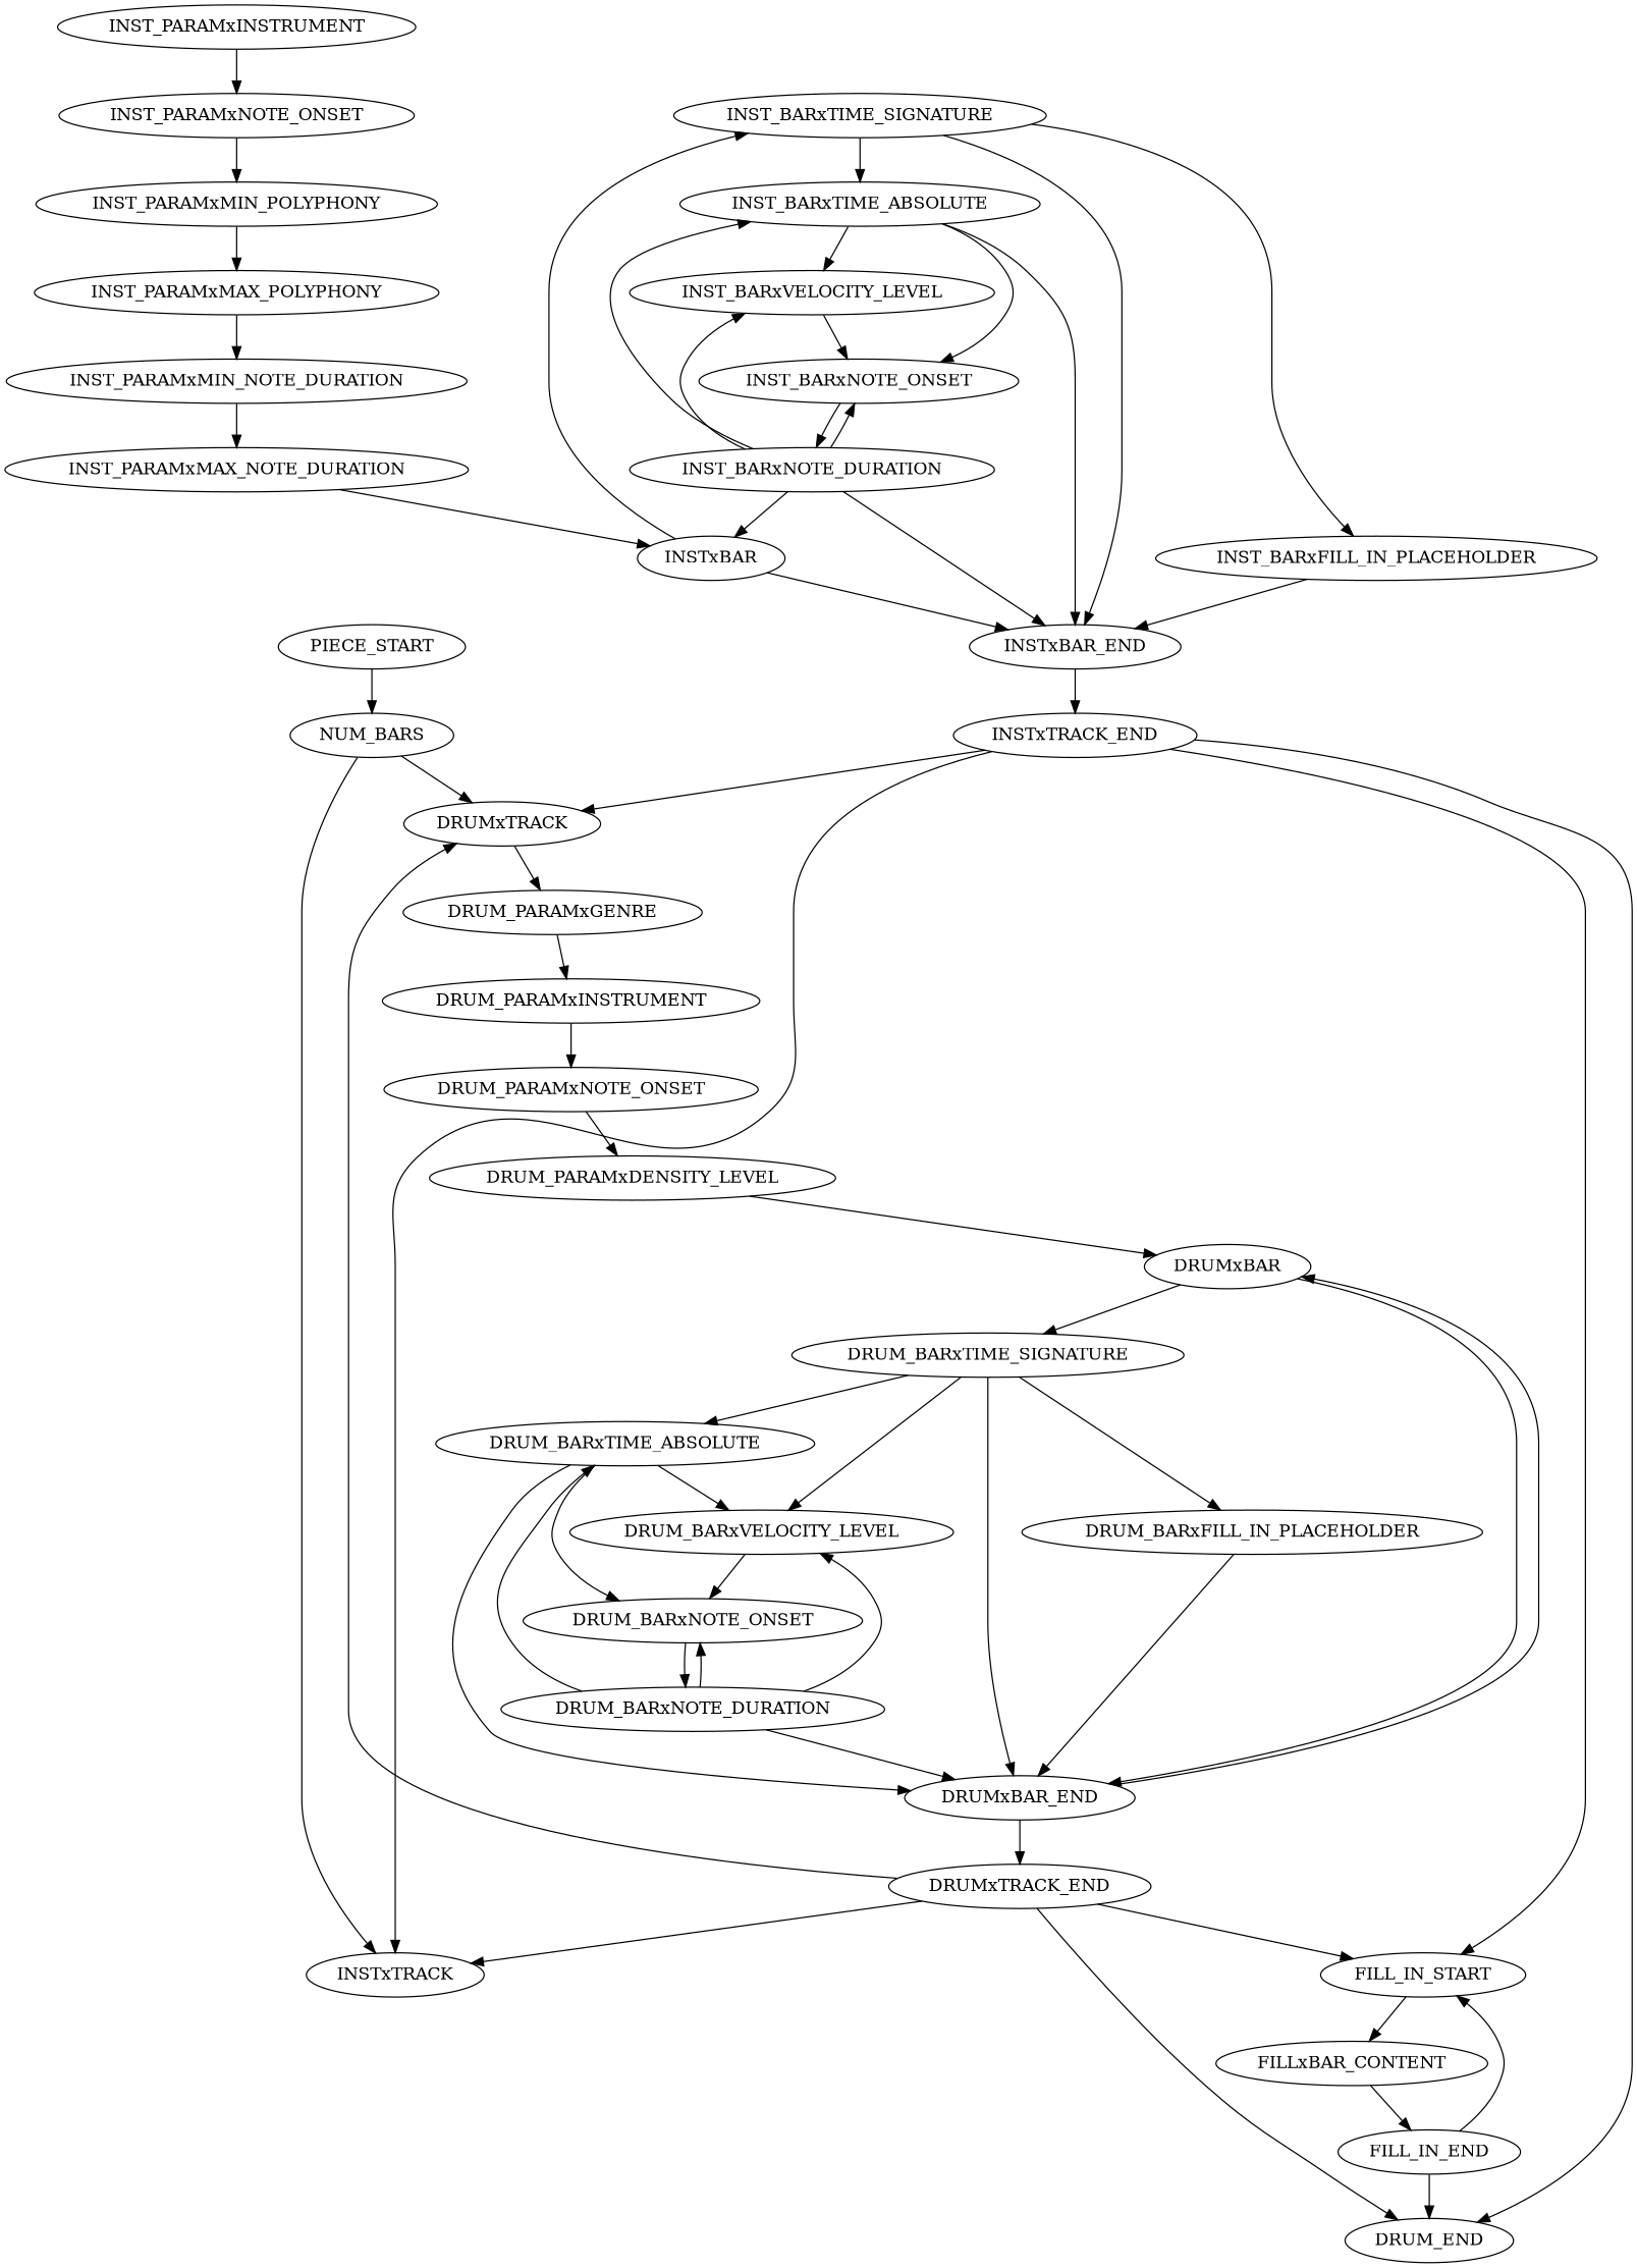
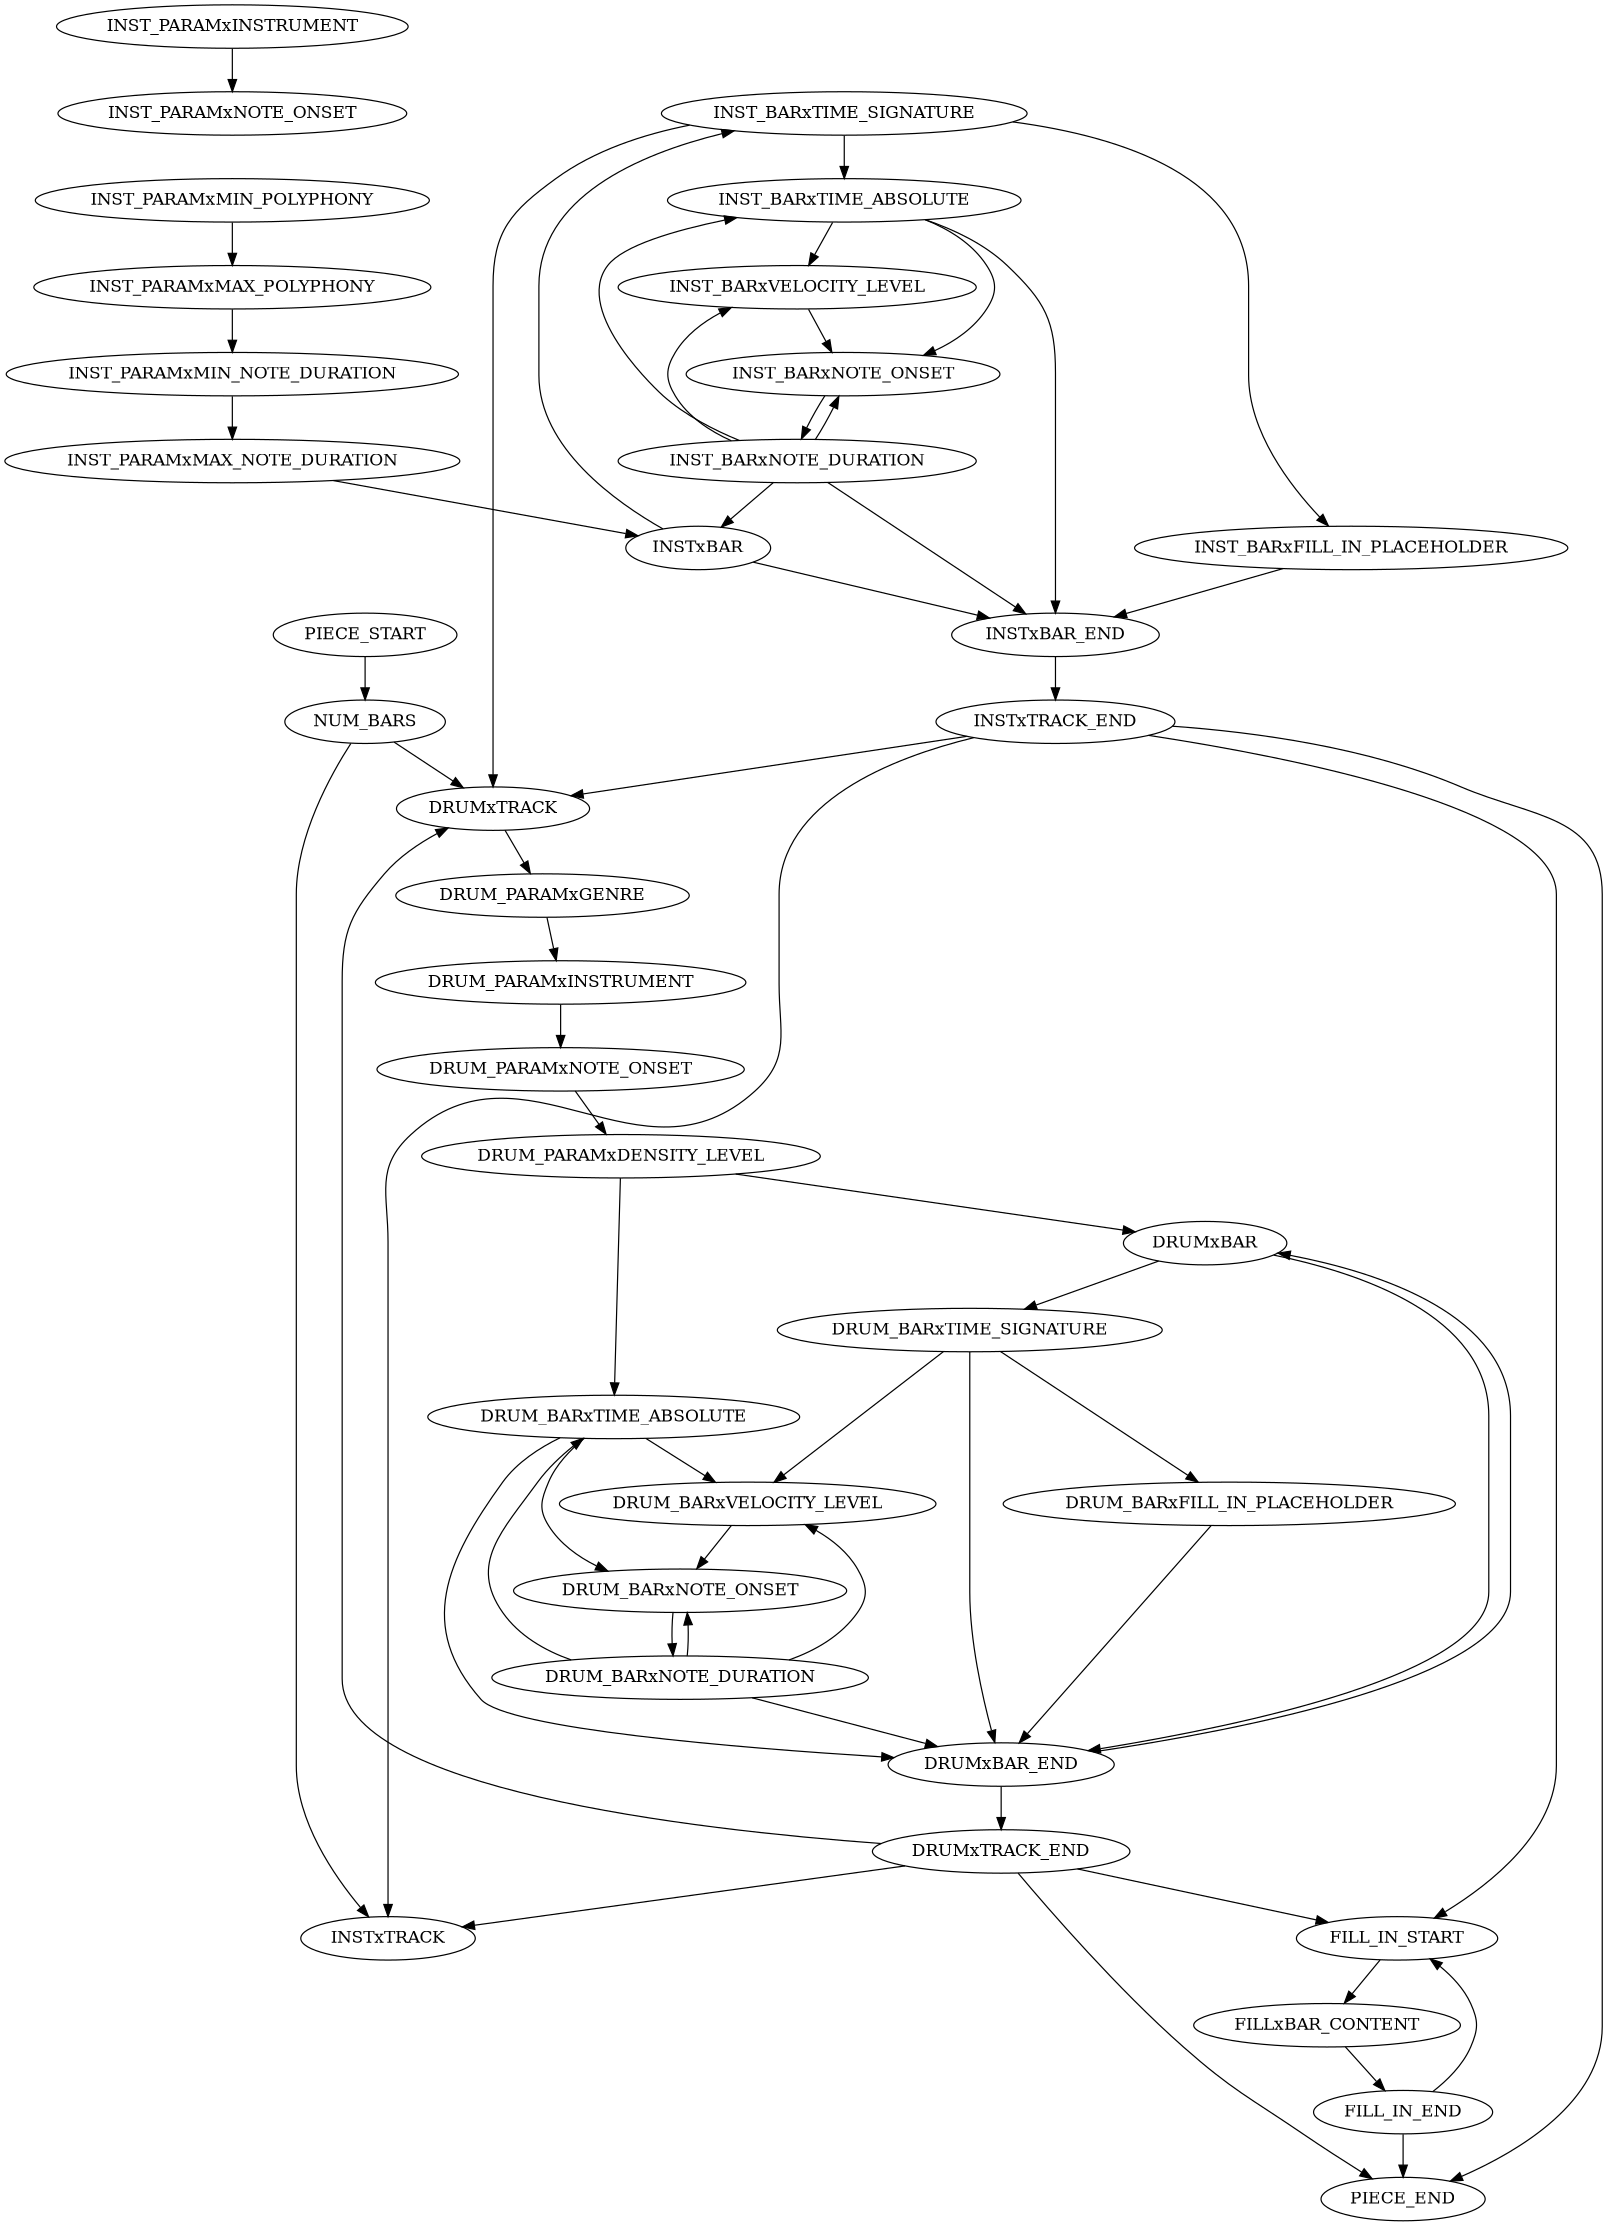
  digraph {
    PIECE_START
    NUM_BARS
    INSTxTRACK
    DRUMxTRACK
    DRUM_PARAMxGENRE
    INSTxBAR_END
    INSTxTRACK_END
    INSTxBAR
    INST_BARxTIME_SIGNATURE
-   PIECE_END [label=DRUM_END]
+   PIECE_END
    FILL_IN_START
    INST_BARxTIME_ABSOLUTE
    INST_BARxFILL_IN_PLACEHOLDER
    FILLxBAR_CONTENT
    DRUM_PARAMxINSTRUMENT
    FILL_IN_END
    DRUMxBAR_END
    DRUMxBAR
    DRUMxTRACK_END
    DRUM_BARxTIME_SIGNATURE
    DRUM_BARxTIME_ABSOLUTE
    DRUM_BARxVELOCITY_LEVEL
    DRUM_BARxFILL_IN_PLACEHOLDER
    INST_BARxVELOCITY_LEVEL
    INST_BARxNOTE_ONSET
    INST_BARxNOTE_DURATION
    DRUM_BARxNOTE_ONSET
    DRUM_BARxNOTE_DURATION
    INST_PARAMxINSTRUMENT
    INST_PARAMxNOTE_ONSET
    INST_PARAMxMIN_POLYPHONY
    INST_PARAMxMAX_POLYPHONY
    INST_PARAMxMIN_NOTE_DURATION
    INST_PARAMxMAX_NOTE_DURATION
    DRUM_PARAMxNOTE_ONSET
    DRUM_PARAMxDENSITY_LEVEL
    PIECE_START -> NUM_BARS
    NUM_BARS -> INSTxTRACK
    NUM_BARS -> DRUMxTRACK
    DRUMxTRACK -> DRUM_PARAMxGENRE
    DRUM_PARAMxGENRE -> DRUM_PARAMxINSTRUMENT
    INSTxBAR_END -> INSTxTRACK_END
    INSTxTRACK_END -> INSTxTRACK
    INSTxTRACK_END -> DRUMxTRACK
    INSTxTRACK_END -> PIECE_END
    INSTxTRACK_END -> FILL_IN_START
    INSTxBAR -> INSTxBAR_END
    INSTxBAR -> INST_BARxTIME_SIGNATURE
-   INST_BARxTIME_SIGNATURE -> INSTxBAR_END
+   INST_BARxTIME_SIGNATURE -> DRUMxTRACK
    INST_BARxTIME_SIGNATURE -> INST_BARxTIME_ABSOLUTE
    INST_BARxTIME_SIGNATURE -> INST_BARxFILL_IN_PLACEHOLDER
    FILL_IN_START -> FILLxBAR_CONTENT
    INST_BARxTIME_ABSOLUTE -> INSTxBAR_END
    INST_BARxTIME_ABSOLUTE -> INST_BARxVELOCITY_LEVEL
    INST_BARxTIME_ABSOLUTE -> INST_BARxNOTE_ONSET
    INST_BARxFILL_IN_PLACEHOLDER -> INSTxBAR_END
    FILLxBAR_CONTENT -> FILL_IN_END
    DRUM_PARAMxINSTRUMENT -> DRUM_PARAMxNOTE_ONSET
    FILL_IN_END -> PIECE_END
    FILL_IN_END -> FILL_IN_START
    DRUMxBAR_END -> DRUMxBAR
    DRUMxBAR_END -> DRUMxTRACK_END
    DRUMxBAR -> DRUMxBAR_END
    DRUMxBAR -> DRUM_BARxTIME_SIGNATURE
    DRUMxTRACK_END -> INSTxTRACK
    DRUMxTRACK_END -> DRUMxTRACK
    DRUMxTRACK_END -> PIECE_END
    DRUMxTRACK_END -> FILL_IN_START
    DRUM_BARxTIME_SIGNATURE -> DRUMxBAR_END
-   DRUM_BARxTIME_SIGNATURE -> DRUM_BARxTIME_ABSOLUTE
+   DRUM_PARAMxDENSITY_LEVEL -> DRUM_BARxTIME_ABSOLUTE
    DRUM_BARxTIME_SIGNATURE -> DRUM_BARxVELOCITY_LEVEL
    DRUM_BARxTIME_SIGNATURE -> DRUM_BARxFILL_IN_PLACEHOLDER
    DRUM_BARxTIME_ABSOLUTE -> DRUMxBAR_END
    DRUM_BARxTIME_ABSOLUTE -> DRUM_BARxVELOCITY_LEVEL
    DRUM_BARxTIME_ABSOLUTE -> DRUM_BARxNOTE_ONSET
    DRUM_BARxVELOCITY_LEVEL -> DRUM_BARxNOTE_ONSET
    DRUM_BARxFILL_IN_PLACEHOLDER -> DRUMxBAR_END
    INST_BARxVELOCITY_LEVEL -> INST_BARxNOTE_ONSET
    INST_BARxNOTE_ONSET -> INST_BARxNOTE_DURATION
    INST_BARxNOTE_DURATION -> INSTxBAR_END
    INST_BARxNOTE_DURATION -> INSTxBAR
    INST_BARxNOTE_DURATION -> INST_BARxTIME_ABSOLUTE
    INST_BARxNOTE_DURATION -> INST_BARxVELOCITY_LEVEL
    INST_BARxNOTE_DURATION -> INST_BARxNOTE_ONSET
    DRUM_BARxNOTE_ONSET -> DRUM_BARxNOTE_DURATION
    DRUM_BARxNOTE_DURATION -> DRUMxBAR_END
    DRUM_BARxNOTE_DURATION -> DRUM_BARxTIME_ABSOLUTE
    DRUM_BARxNOTE_DURATION -> DRUM_BARxVELOCITY_LEVEL
    DRUM_BARxNOTE_DURATION -> DRUM_BARxNOTE_ONSET
    INST_PARAMxINSTRUMENT -> INST_PARAMxNOTE_ONSET
-   INST_PARAMxNOTE_ONSET -> INST_PARAMxMIN_POLYPHONY
    INST_PARAMxMIN_POLYPHONY -> INST_PARAMxMAX_POLYPHONY
    INST_PARAMxMAX_POLYPHONY -> INST_PARAMxMIN_NOTE_DURATION
    INST_PARAMxMIN_NOTE_DURATION -> INST_PARAMxMAX_NOTE_DURATION
    INST_PARAMxMAX_NOTE_DURATION -> INSTxBAR
    DRUM_PARAMxNOTE_ONSET -> DRUM_PARAMxDENSITY_LEVEL
    DRUM_PARAMxDENSITY_LEVEL -> DRUMxBAR
  }
